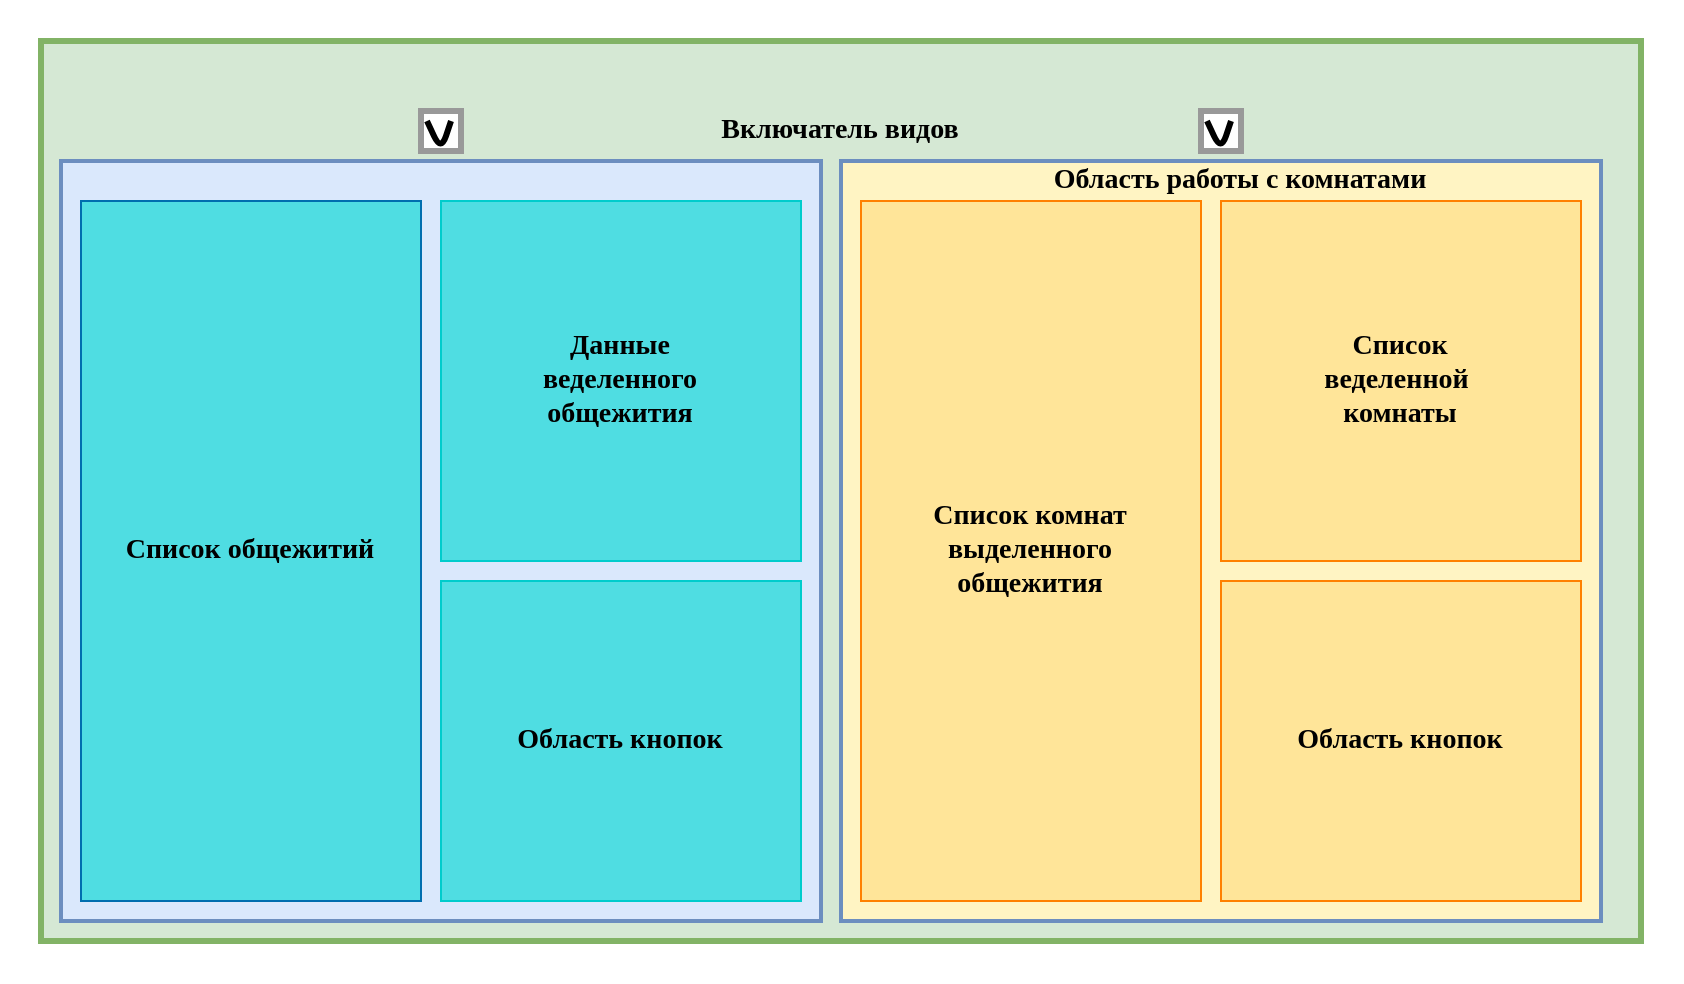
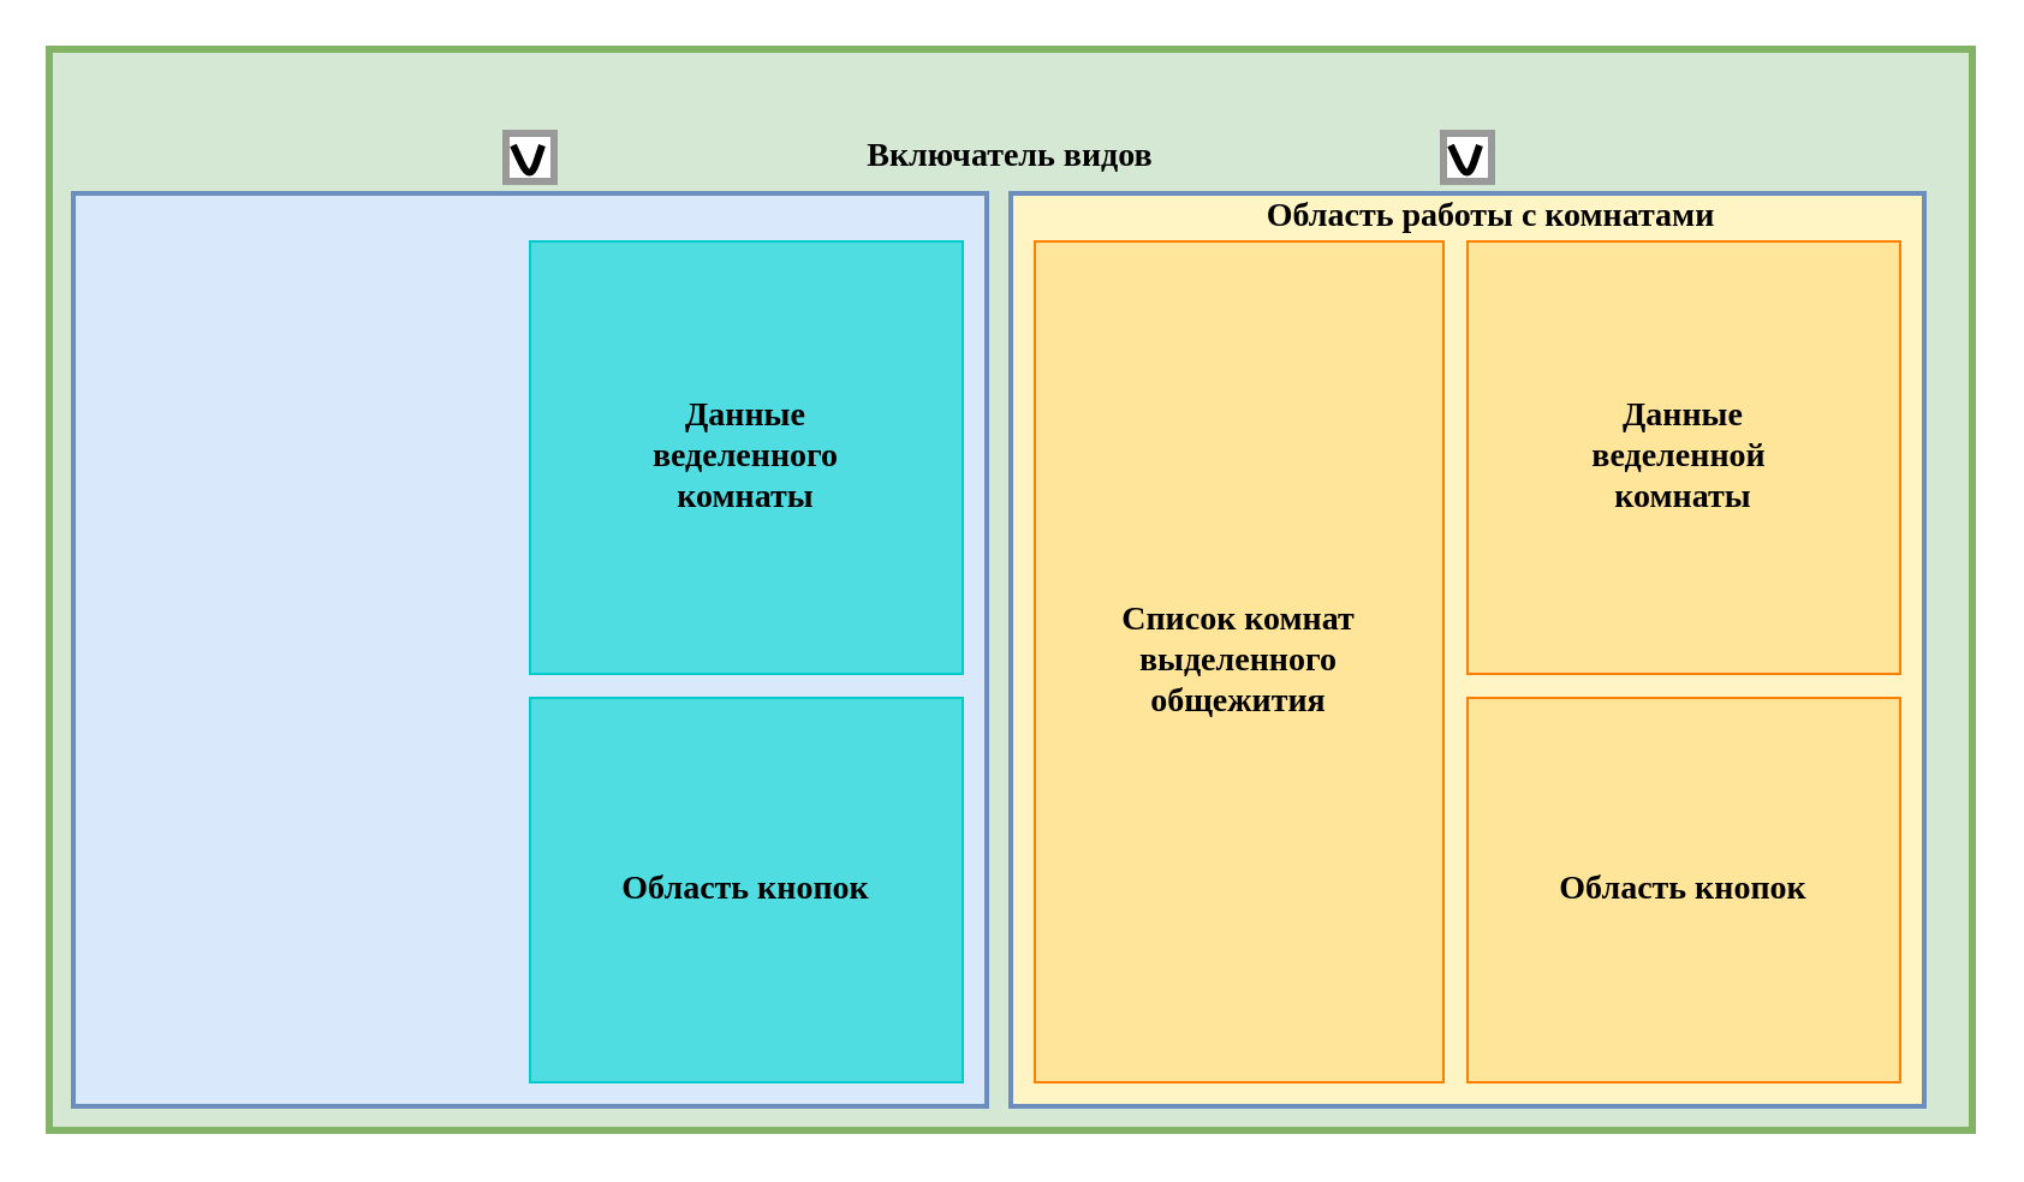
  <mxCell id="0" />
  <mxCell id="1" parent="0" />
  <mxCell id="2" value="" style="rounded=0;whiteSpace=wrap;html=1;strokeWidth=3;strokeColor=#82b366;fillColor=#d5e8d4;" vertex="1" parent="1"><mxGeometry x="20" y="20" width="800" height="450" as="geometry" /></mxCell>
  <mxCell id="3" value="Включатель видов" style="rounded=0;whiteSpace=wrap;html=1;fillColor=none;strokeColor=none;fontFamily=Verdana;fontStyle=1;fontSize=14;" vertex="1" parent="1"><mxGeometry x="20" y="50" width="800" height="30" as="geometry" /></mxCell>
  <mxCell id="4" value="" style="whiteSpace=wrap;html=1;aspect=fixed;fillColor=#dae8fc;strokeColor=#6c8ebf;strokeWidth=2;" vertex="1" parent="1"><mxGeometry x="30" y="80" width="380" height="380" as="geometry" /></mxCell>
- <mxCell id="5" value="Данные &lt;br&gt;веделенного &lt;br style=&quot;font-size: 14px&quot;&gt;общежития" style="rounded=0;whiteSpace=wrap;html=1;strokeColor=#00CCCC;strokeWidth=1;fillColor=#4FDDE2;fontFamily=Verdana;fontStyle=1;fontSize=14;" vertex="1" parent="1"><mxGeometry x="220" y="100" width="180" height="180" as="geometry" /></mxCell>
+ <mxCell id="5" value="Данные &lt;br&gt;веделенного &lt;br style=&quot;font-size: 14px&quot;&gt;комнаты" style="rounded=0;whiteSpace=wrap;html=1;strokeColor=#00CCCC;strokeWidth=1;fillColor=#4FDDE2;fontFamily=Verdana;fontStyle=1;fontSize=14;" vertex="1" parent="1"><mxGeometry x="220" y="100" width="180" height="180" as="geometry" /></mxCell>
  <mxCell id="6" value="Область кнопок" style="rounded=0;whiteSpace=wrap;html=1;strokeColor=#00CCCC;strokeWidth=1;fillColor=#4FDDE2;fontFamily=Verdana;fontStyle=1;fontSize=14;" vertex="1" parent="1"><mxGeometry x="220" y="290" width="180" height="160" as="geometry" /></mxCell>
- <mxCell id="7" value="Список общежитий" style="rounded=0;whiteSpace=wrap;html=1;strokeColor=#006EAF;strokeWidth=1;fillColor=#4FDDE2;fontColor=#000000;fontFamily=Verdana;fontStyle=1;fontSize=14;" vertex="1" parent="1"><mxGeometry x="40" y="100" width="170" height="350" as="geometry" /></mxCell>
  <mxCell id="8" value="" style="whiteSpace=wrap;html=1;aspect=fixed;fillColor=#FFF4C3;strokeColor=#6c8ebf;strokeWidth=2;" vertex="1" parent="1"><mxGeometry x="420" y="80" width="380" height="380" as="geometry" /></mxCell>
  <mxCell id="9" value="Список комнат&lt;br style=&quot;font-size: 14px;&quot;&gt;выделенного&lt;br style=&quot;font-size: 14px;&quot;&gt;общежития" style="rounded=0;whiteSpace=wrap;html=1;strokeColor=#FF8000;strokeWidth=1;fillColor=#FFE599;fontFamily=Verdana;fontStyle=1;fontSize=14;" vertex="1" parent="1"><mxGeometry x="430" y="100" width="170" height="350" as="geometry" /></mxCell>
- <mxCell id="10" value="Список &lt;br&gt;веделенной&amp;nbsp;&lt;br style=&quot;font-size: 14px&quot;&gt;комнаты" style="rounded=0;whiteSpace=wrap;html=1;strokeColor=#FF8000;strokeWidth=1;fillColor=#FFE599;fontFamily=Verdana;fontStyle=1;fontSize=14;" vertex="1" parent="1"><mxGeometry x="610" y="100" width="180" height="180" as="geometry" /></mxCell>
+ <mxCell id="10" value="Данные &lt;br&gt;веделенной&amp;nbsp;&lt;br style=&quot;font-size: 14px&quot;&gt;комнаты" style="rounded=0;whiteSpace=wrap;html=1;strokeColor=#FF8000;strokeWidth=1;fillColor=#FFE599;fontFamily=Verdana;fontStyle=1;fontSize=14;" vertex="1" parent="1"><mxGeometry x="610" y="100" width="180" height="180" as="geometry" /></mxCell>
  <mxCell id="11" value="Область кнопок" style="rounded=0;whiteSpace=wrap;html=1;strokeColor=#FF8000;strokeWidth=1;fillColor=#FFE599;fontFamily=Verdana;fontStyle=1;fontSize=14;" vertex="1" parent="1"><mxGeometry x="610" y="290" width="180" height="160" as="geometry" /></mxCell>
  <mxCell id="12" value="Область работы с комнатами" style="rounded=0;whiteSpace=wrap;html=1;strokeColor=none;strokeWidth=1;fillColor=none;fontFamily=Verdana;fontSize=14;fontStyle=1" vertex="1" parent="1"><mxGeometry x="420" y="80" width="400" height="20" as="geometry" /></mxCell>
  <mxCell id="13" value="" style="group" vertex="1" connectable="0" parent="1"><mxGeometry x="210" y="55" width="20" height="20" as="geometry" /></mxCell>
  <mxCell id="14" value="" style="whiteSpace=wrap;html=1;aspect=fixed;strokeColor=#999999;strokeWidth=3;fillColor=#ffffff;fontFamily=Verdana;fontSize=14;fontColor=#000000;" vertex="1" parent="13"><mxGeometry width="20" height="20" as="geometry" /></mxCell>
  <mxCell id="15" value="" style="endArrow=none;html=1;fontFamily=Verdana;fontSize=14;fontColor=#000000;strokeWidth=3;jumpSize=0;startSize=0;endSize=0;" edge="1" parent="13"><mxGeometry width="50" height="50" relative="1" as="geometry"><mxPoint x="3" y="5" as="sourcePoint" /><mxPoint x="15" y="5" as="targetPoint" /><Array as="points"><mxPoint x="10" y="20" /></Array></mxGeometry></mxCell>
  <mxCell id="16" value="" style="group" vertex="1" connectable="0" parent="1"><mxGeometry x="600" y="55" width="20" height="20" as="geometry" /></mxCell>
  <mxCell id="17" value="" style="whiteSpace=wrap;html=1;aspect=fixed;strokeColor=#999999;strokeWidth=3;fillColor=#ffffff;fontFamily=Verdana;fontSize=14;fontColor=#000000;" vertex="1" parent="16"><mxGeometry width="20" height="20" as="geometry" /></mxCell>
  <mxCell id="18" value="" style="endArrow=none;html=1;fontFamily=Verdana;fontSize=14;fontColor=#000000;strokeWidth=3;jumpSize=0;startSize=0;endSize=0;" edge="1" parent="16"><mxGeometry width="50" height="50" relative="1" as="geometry"><mxPoint x="3" y="5" as="sourcePoint" /><mxPoint x="15" y="5" as="targetPoint" /><Array as="points"><mxPoint x="10" y="20" /></Array></mxGeometry></mxCell>
